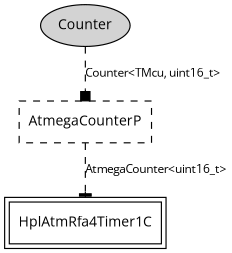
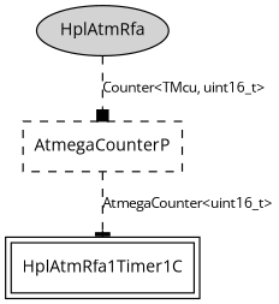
  digraph {
    fontname="Open Sans"
    node [fontname="Open Sans" fontsize=12 shape=box]
    edge [fontname="Open Sans" fontsize=10 style=dashed]
-   n1 [label=Counter shape=ellipse style=filled]
+   n1 [label=HplAtmRfa shape=ellipse style=filled]
    n2 [label=AtmegaCounterP style=dashed]
-   HplAtmRfa1Timer1C [peripheries=2 label=HplAtmRfa4Timer1C]
+   HplAtmRfa1Timer1C [peripheries=2]
    n1 -> n2 [arrowhead=box label="Counter<TMcu, uint16_t>"]
    n2 -> HplAtmRfa1Timer1C [arrowhead=tee label="AtmegaCounter<uint16_t>"]
  }
